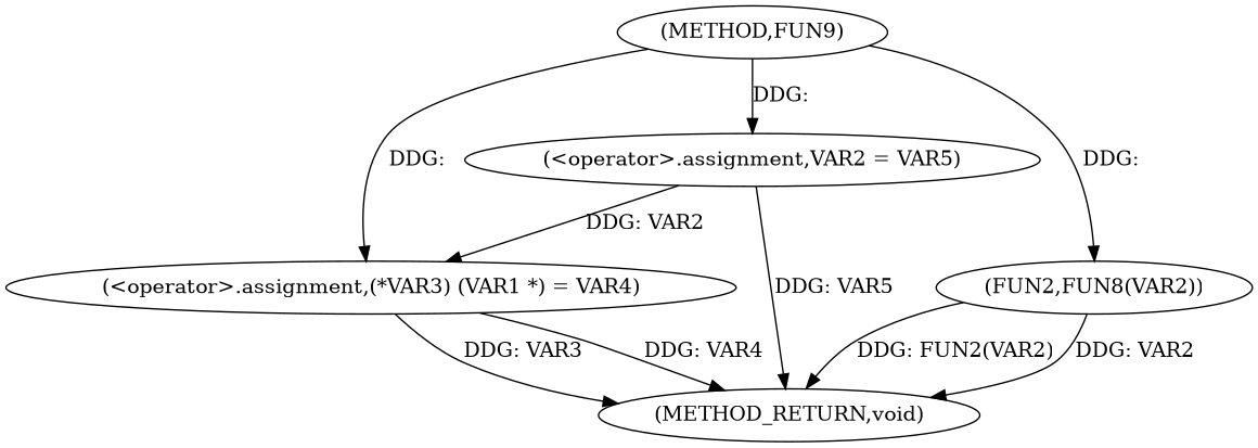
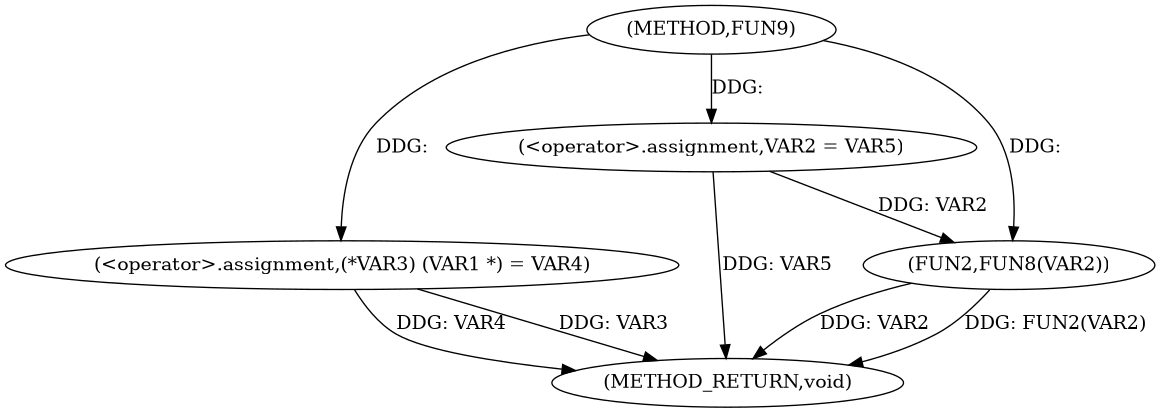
  digraph {
    n1 [label="(METHOD,FUN9)"]
    n2 [label="(<operator>.assignment,(*VAR3) (VAR1 *) = VAR4)"]
    n3 [label="(<operator>.assignment,VAR2 = VAR5)"]
    n4 [label="(FUN2,FUN8(VAR2))"]
    n5 [label="(METHOD_RETURN,void)"]
    n1 -> n2 [label="DDG: "]
    n1 -> n3 [label="DDG: "]
    n1 -> n4 [label="DDG: "]
    n2 -> n5 [label="DDG: VAR3"]
    n2 -> n5 [label="DDG: VAR4"]
-   n3 -> n2 [label="DDG: VAR2"]
+   n3 -> n4 [label="DDG: VAR2"]
    n3 -> n5 [label="DDG: VAR5"]
    n4 -> n5 [label="DDG: FUN2(VAR2)"]
    n4 -> n5 [label="DDG: VAR2"]
  }
